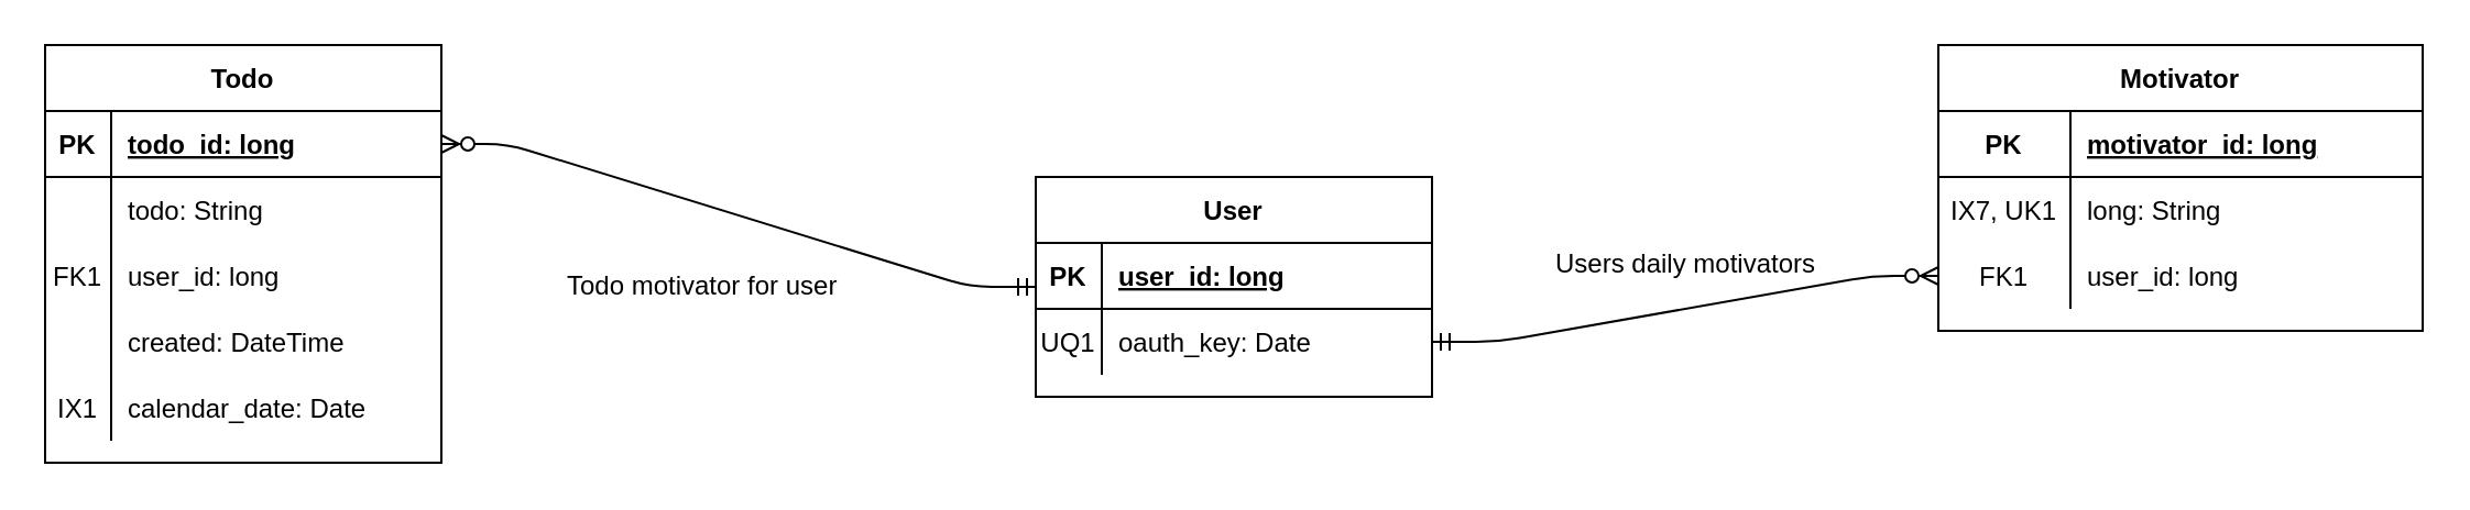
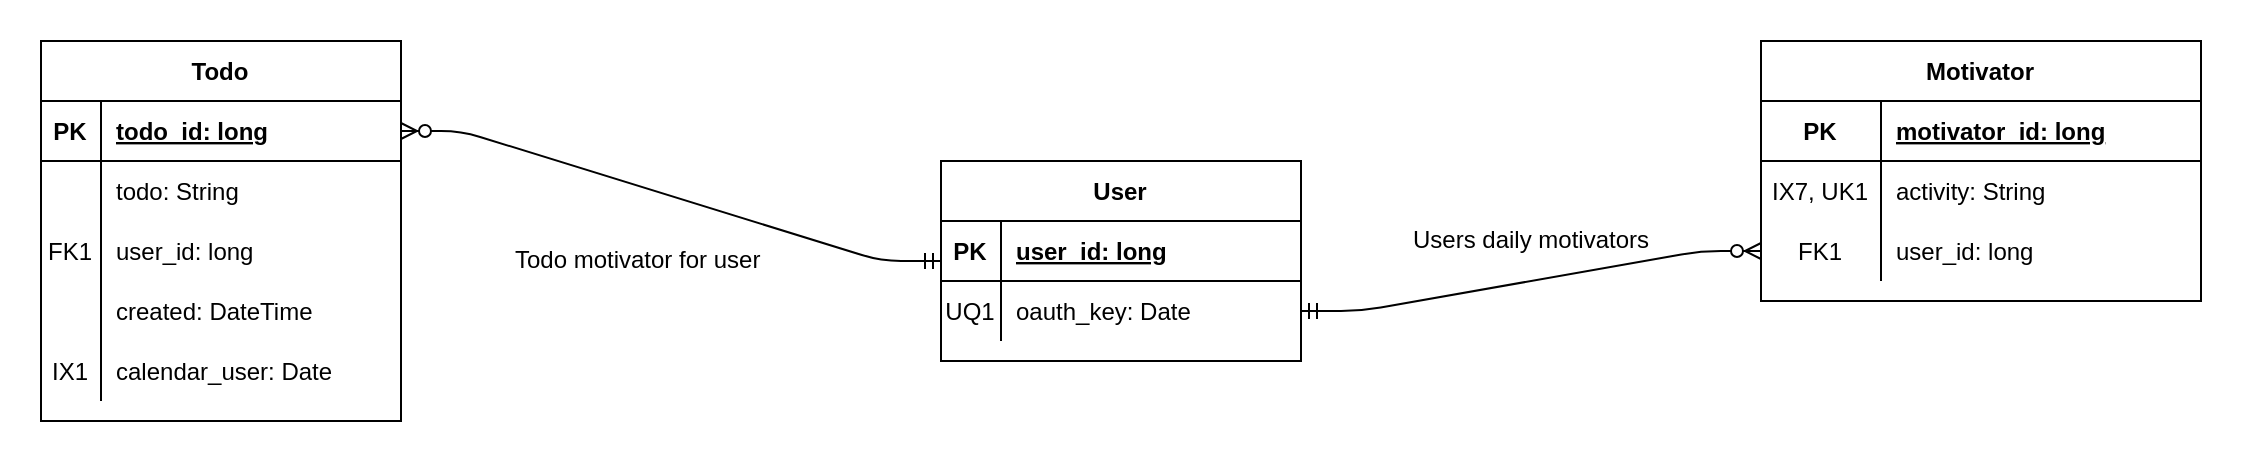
  <mxCell id="0" />
  <mxCell id="1" parent="0" />
  <mxCell id="2" value="" style="edgeStyle=entityRelationEdgeStyle;fontSize=12;html=1;endArrow=ERzeroToMany;startArrow=ERmandOne;exitX=1;exitY=0.5;exitDx=0;exitDy=0;" edge="1" parent="1" source="8" target="33"><mxGeometry width="100" height="100" relative="1" as="geometry"><mxPoint x="580" y="320" as="sourcePoint" /><mxPoint x="680" y="220" as="targetPoint" /></mxGeometry></mxCell>
  <mxCell id="3" value="" style="edgeStyle=entityRelationEdgeStyle;fontSize=12;html=1;endArrow=ERzeroToMany;startArrow=ERmandOne;entryX=1;entryY=0.5;entryDx=0;entryDy=0;exitX=0;exitY=0.5;exitDx=0;exitDy=0;" edge="1" parent="1" source="4" target="12"><mxGeometry width="100" height="100" relative="1" as="geometry"><mxPoint x="470.9" y="162.41" as="sourcePoint" /><mxPoint x="580" y="-160" as="targetPoint" /></mxGeometry></mxCell>
  <mxCell id="4" value="User" style="shape=table;startSize=30;container=1;collapsible=1;childLayout=tableLayout;fixedRows=1;rowLines=0;fontStyle=1;align=center;resizeLast=1;" parent="1" vertex="1"><mxGeometry x="470" y="80" width="180" height="100" as="geometry" /></mxCell>
  <mxCell id="5" value="" style="shape=partialRectangle;collapsible=0;dropTarget=0;pointerEvents=0;fillColor=none;top=0;left=0;bottom=1;right=0;points=[[0,0.5],[1,0.5]];portConstraint=eastwest;" parent="4" vertex="1"><mxGeometry y="30" width="180" height="30" as="geometry" /></mxCell>
  <mxCell id="6" value="PK" style="shape=partialRectangle;connectable=0;fillColor=none;top=0;left=0;bottom=0;right=0;fontStyle=1;overflow=hidden;" parent="5" vertex="1"><mxGeometry width="30" height="30" as="geometry" /></mxCell>
  <mxCell id="7" value="user_id: long" style="shape=partialRectangle;connectable=0;fillColor=none;top=0;left=0;bottom=0;right=0;align=left;spacingLeft=6;fontStyle=5;overflow=hidden;" parent="5" vertex="1"><mxGeometry x="30" width="150" height="30" as="geometry" /></mxCell>
  <mxCell id="8" value="" style="shape=partialRectangle;collapsible=0;dropTarget=0;pointerEvents=0;fillColor=none;top=0;left=0;bottom=0;right=0;points=[[0,0.5],[1,0.5]];portConstraint=eastwest;" parent="4" vertex="1"><mxGeometry y="60" width="180" height="30" as="geometry" /></mxCell>
  <mxCell id="9" value="UQ1" style="shape=partialRectangle;connectable=0;fillColor=none;top=0;left=0;bottom=0;right=0;editable=1;overflow=hidden;" parent="8" vertex="1"><mxGeometry width="30" height="30" as="geometry" /></mxCell>
  <mxCell id="10" value="oauth_key: Date" style="shape=partialRectangle;connectable=0;fillColor=none;top=0;left=0;bottom=0;right=0;align=left;spacingLeft=6;overflow=hidden;" parent="8" vertex="1"><mxGeometry x="30" width="150" height="30" as="geometry" /></mxCell>
  <mxCell id="11" value="Todo" style="shape=table;startSize=30;container=1;collapsible=1;childLayout=tableLayout;fixedRows=1;rowLines=0;fontStyle=1;align=center;resizeLast=1;" vertex="1" parent="1"><mxGeometry x="20" y="20" width="180" height="190" as="geometry" /></mxCell>
  <mxCell id="12" value="" style="shape=partialRectangle;collapsible=0;dropTarget=0;pointerEvents=0;fillColor=none;top=0;left=0;bottom=1;right=0;points=[[0,0.5],[1,0.5]];portConstraint=eastwest;" vertex="1" parent="11"><mxGeometry y="30" width="180" height="30" as="geometry" /></mxCell>
  <mxCell id="13" value="PK" style="shape=partialRectangle;connectable=0;fillColor=none;top=0;left=0;bottom=0;right=0;fontStyle=1;overflow=hidden;" vertex="1" parent="12"><mxGeometry width="30" height="30" as="geometry" /></mxCell>
  <mxCell id="14" value="todo_id: long" style="shape=partialRectangle;connectable=0;fillColor=none;top=0;left=0;bottom=0;right=0;align=left;spacingLeft=6;fontStyle=5;overflow=hidden;" vertex="1" parent="12"><mxGeometry x="30" width="150" height="30" as="geometry" /></mxCell>
  <mxCell id="15" value="" style="shape=partialRectangle;collapsible=0;dropTarget=0;pointerEvents=0;fillColor=none;top=0;left=0;bottom=0;right=0;points=[[0,0.5],[1,0.5]];portConstraint=eastwest;" vertex="1" parent="11"><mxGeometry y="60" width="180" height="30" as="geometry" /></mxCell>
  <mxCell id="16" value="todo: String" style="shape=partialRectangle;connectable=0;fillColor=none;top=0;left=0;bottom=0;right=0;align=left;spacingLeft=6;overflow=hidden;" vertex="1" parent="15"><mxGeometry x="30" width="150" height="30" as="geometry" /></mxCell>
  <mxCell id="17" value="" style="shape=partialRectangle;collapsible=0;dropTarget=0;pointerEvents=0;fillColor=none;top=0;left=0;bottom=0;right=0;points=[[0,0.5],[1,0.5]];portConstraint=eastwest;" vertex="1" parent="11"><mxGeometry y="90" width="180" height="30" as="geometry" /></mxCell>
  <mxCell id="18" value="FK1" style="shape=partialRectangle;connectable=0;fillColor=none;top=0;left=0;bottom=0;right=0;editable=1;overflow=hidden;" vertex="1" parent="17"><mxGeometry width="30" height="30" as="geometry" /></mxCell>
  <mxCell id="19" value="user_id: long" style="shape=partialRectangle;connectable=0;fillColor=none;top=0;left=0;bottom=0;right=0;align=left;spacingLeft=6;overflow=hidden;" vertex="1" parent="17"><mxGeometry x="30" width="150" height="30" as="geometry" /></mxCell>
  <mxCell id="20" value="" style="shape=partialRectangle;collapsible=0;dropTarget=0;pointerEvents=0;fillColor=none;top=0;left=0;bottom=0;right=0;points=[[0,0.5],[1,0.5]];portConstraint=eastwest;" vertex="1" parent="11"><mxGeometry y="120" width="180" height="30" as="geometry" /></mxCell>
  <mxCell id="21" value="" style="shape=partialRectangle;connectable=0;fillColor=none;top=0;left=0;bottom=0;right=0;editable=1;overflow=hidden;" vertex="1" parent="20"><mxGeometry width="30" height="30" as="geometry" /></mxCell>
  <mxCell id="22" value="created: DateTime" style="shape=partialRectangle;connectable=0;fillColor=none;top=0;left=0;bottom=0;right=0;align=left;spacingLeft=6;overflow=hidden;" vertex="1" parent="20"><mxGeometry x="30" width="150" height="30" as="geometry" /></mxCell>
  <mxCell id="23" value="" style="shape=partialRectangle;collapsible=0;dropTarget=0;pointerEvents=0;fillColor=none;top=0;left=0;bottom=0;right=0;points=[[0,0.5],[1,0.5]];portConstraint=eastwest;" vertex="1" parent="11"><mxGeometry y="150" width="180" height="30" as="geometry" /></mxCell>
  <mxCell id="24" value="IX1" style="shape=partialRectangle;connectable=0;fillColor=none;top=0;left=0;bottom=0;right=0;editable=1;overflow=hidden;" vertex="1" parent="23"><mxGeometry width="30" height="30" as="geometry" /></mxCell>
- <mxCell id="25" value="calendar_date: Date" style="shape=partialRectangle;connectable=0;fillColor=none;top=0;left=0;bottom=0;right=0;align=left;spacingLeft=6;overflow=hidden;" vertex="1" parent="23"><mxGeometry x="30" width="150" height="30" as="geometry" /></mxCell>
+ <mxCell id="25" value="calendar_user: Date" style="shape=partialRectangle;connectable=0;fillColor=none;top=0;left=0;bottom=0;right=0;align=left;spacingLeft=6;overflow=hidden;" vertex="1" parent="23"><mxGeometry x="30" width="150" height="30" as="geometry" /></mxCell>
  <mxCell id="26" value="Motivator" style="shape=table;startSize=30;container=1;collapsible=1;childLayout=tableLayout;fixedRows=1;rowLines=0;fontStyle=1;align=center;resizeLast=1;" vertex="1" parent="1"><mxGeometry x="880" y="20" width="220" height="130" as="geometry" /></mxCell>
  <mxCell id="27" value="" style="shape=partialRectangle;collapsible=0;dropTarget=0;pointerEvents=0;fillColor=none;top=0;left=0;bottom=1;right=0;points=[[0,0.5],[1,0.5]];portConstraint=eastwest;" vertex="1" parent="26"><mxGeometry y="30" width="220" height="30" as="geometry" /></mxCell>
  <mxCell id="28" value="PK" style="shape=partialRectangle;connectable=0;fillColor=none;top=0;left=0;bottom=0;right=0;fontStyle=1;overflow=hidden;" vertex="1" parent="27"><mxGeometry width="60" height="30" as="geometry" /></mxCell>
  <mxCell id="29" value="motivator_id: long" style="shape=partialRectangle;connectable=0;fillColor=none;top=0;left=0;bottom=0;right=0;align=left;spacingLeft=6;fontStyle=5;overflow=hidden;" vertex="1" parent="27"><mxGeometry x="60" width="160" height="30" as="geometry" /></mxCell>
  <mxCell id="30" value="" style="shape=partialRectangle;collapsible=0;dropTarget=0;pointerEvents=0;fillColor=none;top=0;left=0;bottom=0;right=0;points=[[0,0.5],[1,0.5]];portConstraint=eastwest;" vertex="1" parent="26"><mxGeometry y="60" width="220" height="30" as="geometry" /></mxCell>
  <mxCell id="31" value="IX7, UK1" style="shape=partialRectangle;connectable=0;fillColor=none;top=0;left=0;bottom=0;right=0;editable=1;overflow=hidden;" vertex="1" parent="30"><mxGeometry width="60" height="30" as="geometry" /></mxCell>
- <mxCell id="32" value="long: String" style="shape=partialRectangle;connectable=0;fillColor=none;top=0;left=0;bottom=0;right=0;align=left;spacingLeft=6;overflow=hidden;" vertex="1" parent="30"><mxGeometry x="60" width="160" height="30" as="geometry" /></mxCell>
+ <mxCell id="32" value="activity: String" style="shape=partialRectangle;connectable=0;fillColor=none;top=0;left=0;bottom=0;right=0;align=left;spacingLeft=6;overflow=hidden;" vertex="1" parent="30"><mxGeometry x="60" width="160" height="30" as="geometry" /></mxCell>
  <mxCell id="33" value="" style="shape=partialRectangle;collapsible=0;dropTarget=0;pointerEvents=0;fillColor=none;top=0;left=0;bottom=0;right=0;points=[[0,0.5],[1,0.5]];portConstraint=eastwest;" vertex="1" parent="26"><mxGeometry y="90" width="220" height="30" as="geometry" /></mxCell>
  <mxCell id="34" value="FK1" style="shape=partialRectangle;connectable=0;fillColor=none;top=0;left=0;bottom=0;right=0;editable=1;overflow=hidden;" vertex="1" parent="33"><mxGeometry width="60" height="30" as="geometry" /></mxCell>
  <mxCell id="35" value="user_id: long" style="shape=partialRectangle;connectable=0;fillColor=none;top=0;left=0;bottom=0;right=0;align=left;spacingLeft=6;overflow=hidden;" vertex="1" parent="33"><mxGeometry x="60" width="160" height="30" as="geometry" /></mxCell>
  <mxCell id="36" value="Users daily motivators" style="text;html=1;align=center;verticalAlign=middle;resizable=0;points=[];autosize=1;" vertex="1" parent="1"><mxGeometry x="700" y="110" width="130" height="20" as="geometry" /></mxCell>
  <mxCell id="37" value="Todo motivator for user&amp;nbsp;" style="text;html=1;align=center;verticalAlign=middle;resizable=0;points=[];autosize=1;" vertex="1" parent="1"><mxGeometry x="250" y="120" width="140" height="20" as="geometry" /></mxCell>
